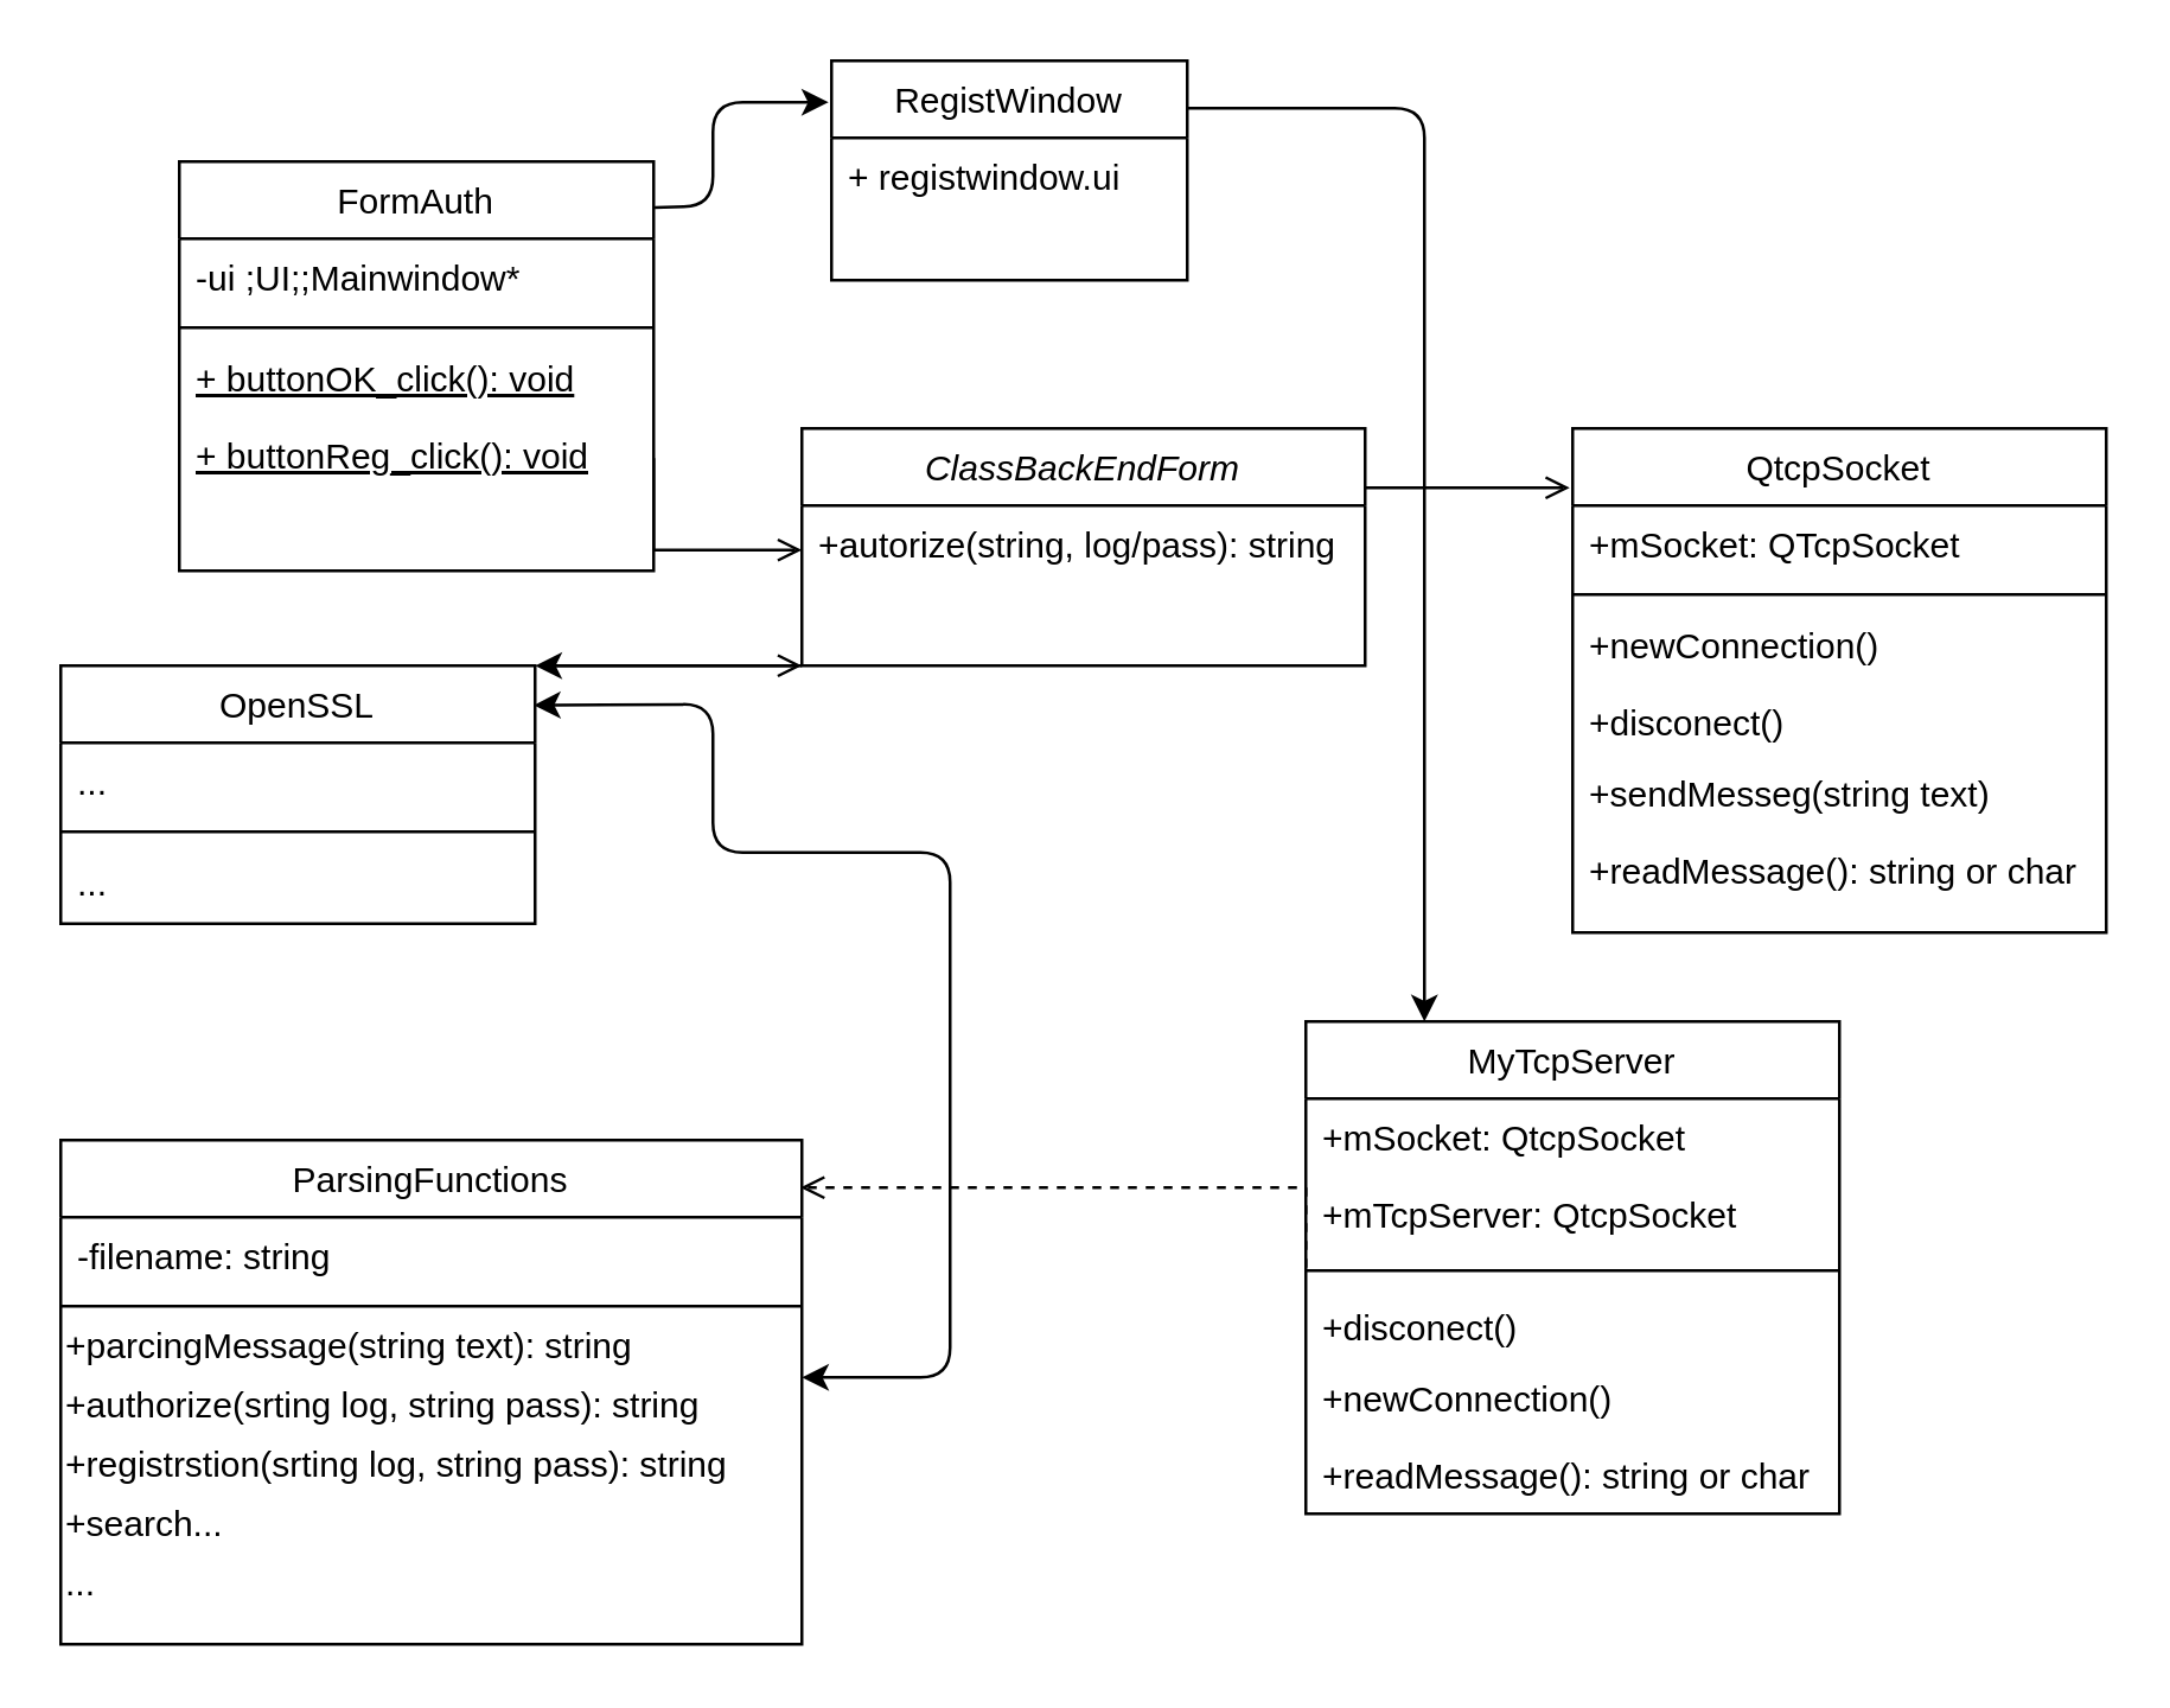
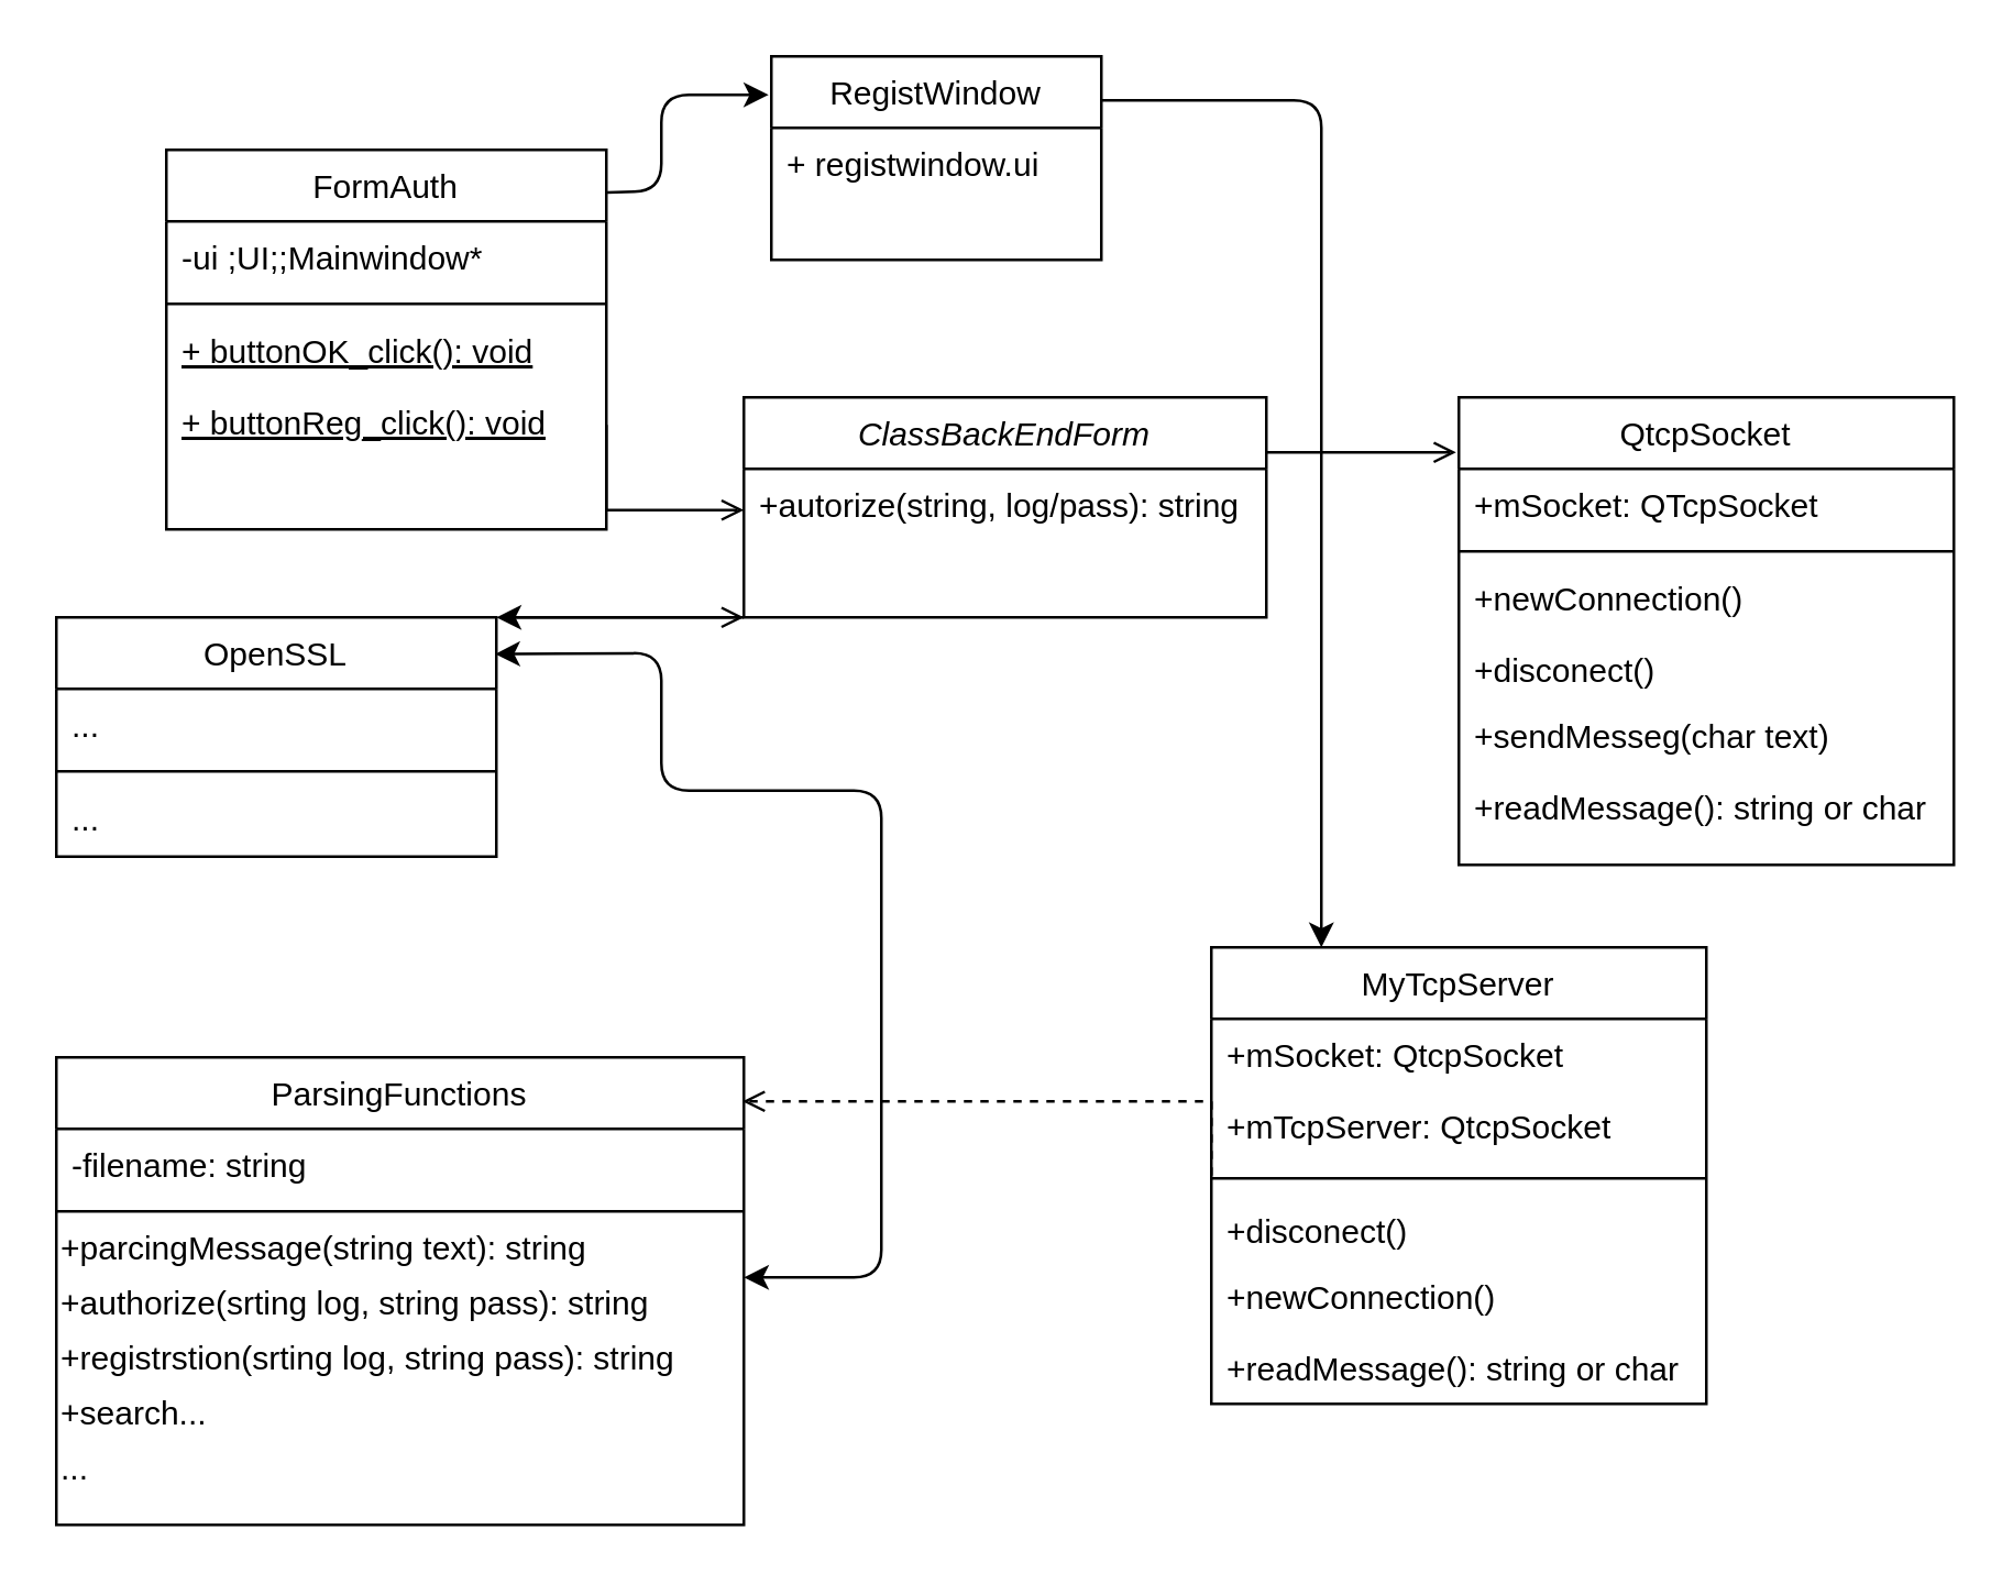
  <mxCell id="0" />
  <mxCell id="1" parent="0" />
  <mxCell id="2" value="ClassBackEndForm" style="swimlane;fontStyle=2;align=center;verticalAlign=top;childLayout=stackLayout;horizontal=1;startSize=26;horizontalStack=0;resizeParent=1;resizeLast=0;collapsible=1;marginBottom=0;rounded=0;shadow=0;strokeWidth=1;" parent="1" vertex="1"><mxGeometry x="270" y="144" width="190" height="80" as="geometry"><mxRectangle x="230" y="140" width="160" height="26" as="alternateBounds" /></mxGeometry></mxCell>
  <mxCell id="3" value="+autorize(string, log/pass): string" style="text;align=left;verticalAlign=top;spacingLeft=4;spacingRight=4;overflow=hidden;rotatable=0;points=[[0,0.5],[1,0.5]];portConstraint=eastwest;" parent="2" vertex="1"><mxGeometry y="26" width="190" height="44" as="geometry" /></mxCell>
  <mxCell id="4" value="FormAuth" style="swimlane;fontStyle=0;align=center;verticalAlign=top;childLayout=stackLayout;horizontal=1;startSize=26;horizontalStack=0;resizeParent=1;resizeLast=0;collapsible=1;marginBottom=0;rounded=0;shadow=0;strokeWidth=1;" parent="1" vertex="1"><mxGeometry x="60" y="54" width="160" height="138" as="geometry"><mxRectangle x="130" y="380" width="160" height="26" as="alternateBounds" /></mxGeometry></mxCell>
  <mxCell id="5" value="-ui ;UI;;Mainwindow*" style="text;align=left;verticalAlign=top;spacingLeft=4;spacingRight=4;overflow=hidden;rotatable=0;points=[[0,0.5],[1,0.5]];portConstraint=eastwest;" parent="4" vertex="1"><mxGeometry y="26" width="160" height="26" as="geometry" /></mxCell>
  <mxCell id="6" value="" style="line;html=1;strokeWidth=1;align=left;verticalAlign=middle;spacingTop=-1;spacingLeft=3;spacingRight=3;rotatable=0;labelPosition=right;points=[];portConstraint=eastwest;" parent="4" vertex="1"><mxGeometry y="52" width="160" height="8" as="geometry" /></mxCell>
  <mxCell id="7" value="+ buttonOK_click(): void" style="text;align=left;verticalAlign=top;spacingLeft=4;spacingRight=4;overflow=hidden;rotatable=0;points=[[0,0.5],[1,0.5]];portConstraint=eastwest;fontStyle=4" parent="4" vertex="1"><mxGeometry y="60" width="160" height="26" as="geometry" /></mxCell>
  <mxCell id="8" value="+ buttonReg_click(): void" style="text;align=left;verticalAlign=top;spacingLeft=4;spacingRight=4;overflow=hidden;rotatable=0;points=[[0,0.5],[1,0.5]];portConstraint=eastwest;fontStyle=4" vertex="1" parent="4"><mxGeometry y="86" width="160" height="26" as="geometry" /></mxCell>
  <mxCell id="9" value="OpenSSL" style="swimlane;fontStyle=0;align=center;verticalAlign=top;childLayout=stackLayout;horizontal=1;startSize=26;horizontalStack=0;resizeParent=1;resizeLast=0;collapsible=1;marginBottom=0;rounded=0;shadow=0;strokeWidth=1;" parent="1" vertex="1"><mxGeometry x="20" y="224" width="160" height="87" as="geometry"><mxRectangle x="340" y="380" width="170" height="26" as="alternateBounds" /></mxGeometry></mxCell>
  <mxCell id="10" value="..." style="text;align=left;verticalAlign=top;spacingLeft=4;spacingRight=4;overflow=hidden;rotatable=0;points=[[0,0.5],[1,0.5]];portConstraint=eastwest;" parent="9" vertex="1"><mxGeometry y="26" width="160" height="26" as="geometry" /></mxCell>
  <mxCell id="11" value="" style="line;html=1;strokeWidth=1;align=left;verticalAlign=middle;spacingTop=-1;spacingLeft=3;spacingRight=3;rotatable=0;labelPosition=right;points=[];portConstraint=eastwest;" parent="9" vertex="1"><mxGeometry y="52" width="160" height="8" as="geometry" /></mxCell>
  <mxCell id="12" value="..." style="text;align=left;verticalAlign=top;spacingLeft=4;spacingRight=4;overflow=hidden;rotatable=0;points=[[0,0.5],[1,0.5]];portConstraint=eastwest;" vertex="1" parent="9"><mxGeometry y="60" width="160" height="26" as="geometry" /></mxCell>
  <mxCell id="13" value="QtcpSocket" style="swimlane;fontStyle=0;align=center;verticalAlign=top;childLayout=stackLayout;horizontal=1;startSize=26;horizontalStack=0;resizeParent=1;resizeLast=0;collapsible=1;marginBottom=0;rounded=0;shadow=0;strokeWidth=1;" parent="1" vertex="1"><mxGeometry x="530" y="144" width="180" height="170" as="geometry"><mxRectangle x="550" y="140" width="160" height="26" as="alternateBounds" /></mxGeometry></mxCell>
  <mxCell id="14" value="+mSocket: QTcpSocket" style="text;align=left;verticalAlign=top;spacingLeft=4;spacingRight=4;overflow=hidden;rotatable=0;points=[[0,0.5],[1,0.5]];portConstraint=eastwest;rounded=0;shadow=0;html=0;" parent="13" vertex="1"><mxGeometry y="26" width="180" height="26" as="geometry" /></mxCell>
  <mxCell id="15" value="" style="line;html=1;strokeWidth=1;align=left;verticalAlign=middle;spacingTop=-1;spacingLeft=3;spacingRight=3;rotatable=0;labelPosition=right;points=[];portConstraint=eastwest;" parent="13" vertex="1"><mxGeometry y="52" width="180" height="8" as="geometry" /></mxCell>
  <mxCell id="16" value="+newConnection()" style="text;align=left;verticalAlign=top;spacingLeft=4;spacingRight=4;overflow=hidden;rotatable=0;points=[[0,0.5],[1,0.5]];portConstraint=eastwest;" parent="13" vertex="1"><mxGeometry y="60" width="180" height="26" as="geometry" /></mxCell>
  <mxCell id="17" value="+disconect()" style="text;align=left;verticalAlign=top;spacingLeft=4;spacingRight=4;overflow=hidden;rotatable=0;points=[[0,0.5],[1,0.5]];portConstraint=eastwest;" vertex="1" parent="13"><mxGeometry y="86" width="180" height="24" as="geometry" /></mxCell>
- <mxCell id="18" value="+sendMesseg(string text)" style="text;align=left;verticalAlign=top;spacingLeft=4;spacingRight=4;overflow=hidden;rotatable=0;points=[[0,0.5],[1,0.5]];portConstraint=eastwest;" vertex="1" parent="13"><mxGeometry y="110" width="180" height="26" as="geometry" /></mxCell>
+ <mxCell id="18" value="+sendMesseg(char text)" style="text;align=left;verticalAlign=top;spacingLeft=4;spacingRight=4;overflow=hidden;rotatable=0;points=[[0,0.5],[1,0.5]];portConstraint=eastwest;" vertex="1" parent="13"><mxGeometry y="110" width="180" height="26" as="geometry" /></mxCell>
  <mxCell id="19" value="+readMessage(): string or char" style="text;align=left;verticalAlign=top;spacingLeft=4;spacingRight=4;overflow=hidden;rotatable=0;points=[[0,0.5],[1,0.5]];portConstraint=eastwest;" vertex="1" parent="13"><mxGeometry y="136" width="180" height="26" as="geometry" /></mxCell>
  <mxCell id="20" value="" style="endArrow=open;shadow=0;strokeWidth=1;rounded=0;endFill=1;edgeStyle=elbowEdgeStyle;elbow=vertical;" parent="1" source="2" edge="1"><mxGeometry x="0.5" y="41" relative="1" as="geometry"><mxPoint x="380" y="216" as="sourcePoint" /><mxPoint x="529" y="164" as="targetPoint" /><mxPoint x="-40" y="32" as="offset" /><Array as="points"><mxPoint x="500" y="164" /><mxPoint x="500" y="180" /><mxPoint x="510" y="180" /><mxPoint x="510" y="174" /><mxPoint x="460" y="175" /><mxPoint x="460" y="175" /><mxPoint x="460" y="164" /><mxPoint x="470" y="174" /></Array></mxGeometry></mxCell>
  <mxCell id="21" value="ParsingFunctions" style="swimlane;fontStyle=0;align=center;verticalAlign=top;childLayout=stackLayout;horizontal=1;startSize=26;horizontalStack=0;resizeParent=1;resizeLast=0;collapsible=1;marginBottom=0;rounded=0;shadow=0;strokeWidth=1;" vertex="1" parent="1"><mxGeometry x="20" y="384" width="250" height="170" as="geometry"><mxRectangle x="340" y="380" width="170" height="26" as="alternateBounds" /></mxGeometry></mxCell>
  <mxCell id="22" value="-filename: string" style="text;align=left;verticalAlign=top;spacingLeft=4;spacingRight=4;overflow=hidden;rotatable=0;points=[[0,0.5],[1,0.5]];portConstraint=eastwest;" vertex="1" parent="21"><mxGeometry y="26" width="250" height="26" as="geometry" /></mxCell>
  <mxCell id="23" value="" style="line;html=1;strokeWidth=1;align=left;verticalAlign=middle;spacingTop=-1;spacingLeft=3;spacingRight=3;rotatable=0;labelPosition=right;points=[];portConstraint=eastwest;" vertex="1" parent="21"><mxGeometry y="52" width="250" height="8" as="geometry" /></mxCell>
  <mxCell id="24" value="&lt;div align=&quot;left&quot;&gt;+parcingMessage(string text): string&lt;br&gt;&lt;/div&gt;" style="text;html=1;strokeColor=none;fillColor=none;align=left;verticalAlign=middle;whiteSpace=wrap;rounded=0;" vertex="1" parent="21"><mxGeometry y="60" width="250" height="20" as="geometry" /></mxCell>
  <mxCell id="25" value="+authorize(srting log, string pass): string" style="text;html=1;strokeColor=none;fillColor=none;align=left;verticalAlign=middle;whiteSpace=wrap;rounded=0;" vertex="1" parent="21"><mxGeometry y="80" width="250" height="20" as="geometry" /></mxCell>
  <mxCell id="26" value="&lt;div align=&quot;left&quot;&gt;+registrstion(srting log, string pass): string&lt;/div&gt;" style="text;html=1;strokeColor=none;fillColor=none;align=left;verticalAlign=middle;whiteSpace=wrap;rounded=0;" vertex="1" parent="21"><mxGeometry y="100" width="250" height="20" as="geometry" /></mxCell>
  <mxCell id="27" value="&lt;div align=&quot;left&quot;&gt;+search...&lt;/div&gt;" style="text;html=1;strokeColor=none;fillColor=none;align=left;verticalAlign=middle;whiteSpace=wrap;rounded=0;" vertex="1" parent="21"><mxGeometry y="120" width="250" height="20" as="geometry" /></mxCell>
  <mxCell id="28" value="&lt;div align=&quot;left&quot;&gt;...&lt;/div&gt;" style="text;html=1;strokeColor=none;fillColor=none;align=left;verticalAlign=middle;whiteSpace=wrap;rounded=0;" vertex="1" parent="21"><mxGeometry y="140" width="250" height="20" as="geometry" /></mxCell>
  <mxCell id="29" value="MyTcpServer" style="swimlane;fontStyle=0;align=center;verticalAlign=top;childLayout=stackLayout;horizontal=1;startSize=26;horizontalStack=0;resizeParent=1;resizeLast=0;collapsible=1;marginBottom=0;rounded=0;shadow=0;strokeWidth=1;" vertex="1" parent="1"><mxGeometry x="440" y="344" width="180" height="166" as="geometry"><mxRectangle x="340" y="380" width="170" height="26" as="alternateBounds" /></mxGeometry></mxCell>
  <mxCell id="30" value="+mSocket: QtcpSocket" style="text;align=left;verticalAlign=top;spacingLeft=4;spacingRight=4;overflow=hidden;rotatable=0;points=[[0,0.5],[1,0.5]];portConstraint=eastwest;" vertex="1" parent="29"><mxGeometry y="26" width="180" height="26" as="geometry" /></mxCell>
  <mxCell id="31" value="+mTcpServer: QtcpSocket" style="text;align=left;verticalAlign=top;spacingLeft=4;spacingRight=4;overflow=hidden;rotatable=0;points=[[0,0.5],[1,0.5]];portConstraint=eastwest;" vertex="1" parent="29"><mxGeometry y="52" width="180" height="26" as="geometry" /></mxCell>
  <mxCell id="32" value="" style="line;html=1;strokeWidth=1;align=left;verticalAlign=middle;spacingTop=-1;spacingLeft=3;spacingRight=3;rotatable=0;labelPosition=right;points=[];portConstraint=eastwest;" vertex="1" parent="29"><mxGeometry y="78" width="180" height="12" as="geometry" /></mxCell>
  <mxCell id="33" value="+disconect()" style="text;align=left;verticalAlign=top;spacingLeft=4;spacingRight=4;overflow=hidden;rotatable=0;points=[[0,0.5],[1,0.5]];portConstraint=eastwest;" vertex="1" parent="29"><mxGeometry y="90" width="180" height="24" as="geometry" /></mxCell>
  <mxCell id="34" value="+newConnection()" style="text;align=left;verticalAlign=top;spacingLeft=4;spacingRight=4;overflow=hidden;rotatable=0;points=[[0,0.5],[1,0.5]];portConstraint=eastwest;" vertex="1" parent="29"><mxGeometry y="114" width="180" height="26" as="geometry" /></mxCell>
  <mxCell id="35" value="+readMessage(): string or char" style="text;align=left;verticalAlign=top;spacingLeft=4;spacingRight=4;overflow=hidden;rotatable=0;points=[[0,0.5],[1,0.5]];portConstraint=eastwest;" vertex="1" parent="29"><mxGeometry y="140" width="180" height="26" as="geometry" /></mxCell>
  <mxCell id="36" value="" style="endArrow=classic;startArrow=classic;html=1;entryX=0.997;entryY=0.153;entryDx=0;entryDy=0;entryPerimeter=0;" edge="1" parent="1" target="9"><mxGeometry width="50" height="50" relative="1" as="geometry"><mxPoint x="270" y="464" as="sourcePoint" /><mxPoint x="200" y="307" as="targetPoint" /><Array as="points"><mxPoint x="320" y="464" /><mxPoint x="320" y="287" /><mxPoint x="240" y="287" /><mxPoint x="240" y="237" /></Array></mxGeometry></mxCell>
  <mxCell id="37" value="" style="endArrow=open;shadow=0;strokeWidth=1;rounded=0;endFill=1;edgeStyle=elbowEdgeStyle;elbow=vertical;entryX=0;entryY=1;entryDx=0;entryDy=0;" edge="1" parent="1" target="2"><mxGeometry x="0.5" y="41" relative="1" as="geometry"><mxPoint x="184" y="224" as="sourcePoint" /><mxPoint x="270" y="277" as="targetPoint" /><mxPoint x="-40" y="32" as="offset" /><Array as="points"><mxPoint x="230" y="224" /><mxPoint x="219" y="276.5" /></Array></mxGeometry></mxCell>
  <mxCell id="38" value="" style="endArrow=classic;html=1;entryX=1;entryY=0;entryDx=0;entryDy=0;exitX=0;exitY=1;exitDx=0;exitDy=0;" edge="1" parent="1" source="2" target="9"><mxGeometry width="50" height="50" relative="1" as="geometry"><mxPoint x="318" y="224" as="sourcePoint" /><mxPoint x="180" y="277" as="targetPoint" /><Array as="points"><mxPoint x="230" y="224" /></Array></mxGeometry></mxCell>
  <mxCell id="39" value="" style="endArrow=open;shadow=0;strokeWidth=1;rounded=0;endFill=1;edgeStyle=elbowEdgeStyle;elbow=vertical;exitX=1;exitY=0.5;exitDx=0;exitDy=0;" edge="1" parent="1"><mxGeometry x="0.5" y="41" relative="1" as="geometry"><mxPoint x="220" y="154" as="sourcePoint" /><mxPoint x="270" y="185" as="targetPoint" /><mxPoint x="-40" y="32" as="offset" /><Array as="points"><mxPoint x="280" y="185" /></Array></mxGeometry></mxCell>
  <mxCell id="40" value="" style="endArrow=open;shadow=0;strokeWidth=1;rounded=0;endFill=1;edgeStyle=elbowEdgeStyle;elbow=vertical;exitX=0;exitY=0.5;exitDx=0;exitDy=0;entryX=0.998;entryY=0.093;entryDx=0;entryDy=0;entryPerimeter=0;dashed=1;" edge="1" parent="1" source="29" target="21"><mxGeometry x="0.5" y="41" relative="1" as="geometry"><mxPoint x="400" y="474" as="sourcePoint" /><mxPoint x="270" y="484" as="targetPoint" /><mxPoint x="-40" y="32" as="offset" /><Array as="points"><mxPoint x="380" y="400" /><mxPoint x="380" y="469" /><mxPoint x="390" y="400" /><mxPoint x="360" y="400" /><mxPoint x="380" y="400" /><mxPoint x="340" y="464" /></Array></mxGeometry></mxCell>
  <mxCell id="41" value="RegistWindow" style="swimlane;fontStyle=0;align=center;verticalAlign=top;childLayout=stackLayout;horizontal=1;startSize=26;horizontalStack=0;resizeParent=1;resizeLast=0;collapsible=1;marginBottom=0;rounded=0;shadow=0;strokeWidth=1;" vertex="1" parent="1"><mxGeometry x="280" y="20" width="120" height="74" as="geometry"><mxRectangle x="340" y="380" width="170" height="26" as="alternateBounds" /></mxGeometry></mxCell>
  <mxCell id="42" value="+ registwindow.ui" style="text;align=left;verticalAlign=top;spacingLeft=4;spacingRight=4;overflow=hidden;rotatable=0;points=[[0,0.5],[1,0.5]];portConstraint=eastwest;" vertex="1" parent="41"><mxGeometry y="26" width="120" height="26" as="geometry" /></mxCell>
  <mxCell id="43" value="" style="endArrow=classic;html=1;exitX=1.002;exitY=0.112;exitDx=0;exitDy=0;exitPerimeter=0;" edge="1" parent="1" source="4"><mxGeometry width="50" height="50" relative="1" as="geometry"><mxPoint x="220" y="134" as="sourcePoint" /><mxPoint x="279" y="34" as="targetPoint" /><Array as="points"><mxPoint x="240" y="69" /><mxPoint x="240" y="34" /></Array></mxGeometry></mxCell>
  <mxCell id="44" value="" style="endArrow=classic;html=1;" edge="1" parent="1"><mxGeometry width="50" height="50" relative="1" as="geometry"><mxPoint x="400" y="36" as="sourcePoint" /><mxPoint x="480" y="344" as="targetPoint" /><Array as="points"><mxPoint x="480" y="36" /><mxPoint x="480" y="344" /><mxPoint x="480" y="304" /></Array></mxGeometry></mxCell>
